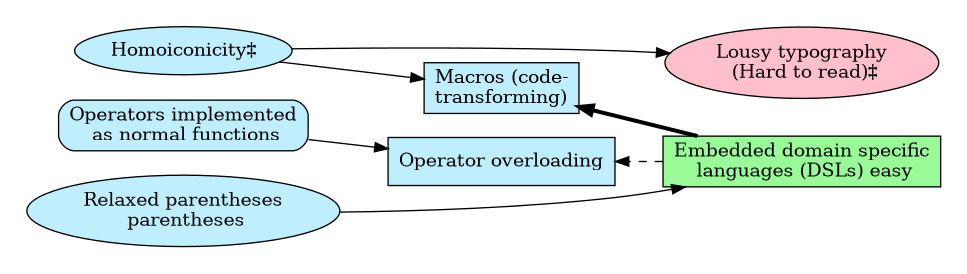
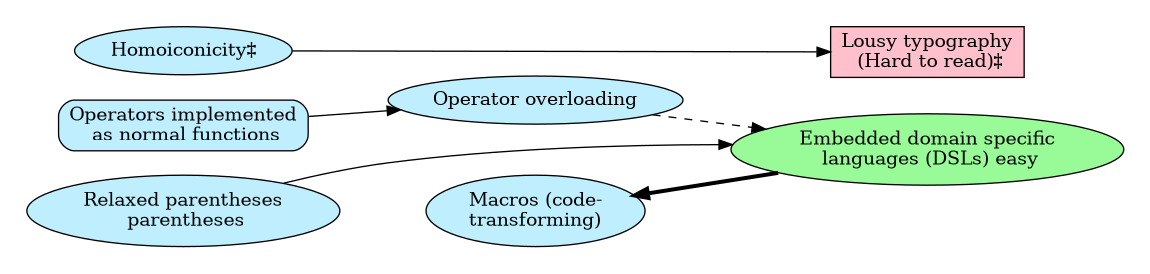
  digraph {
    color=white
    fontname=ArialRoundedMTBold
    fontsize=16
    rankdir=LR
    node [fillcolor=lightblue1 style=filled]
    n1 [label="Homoiconicity‡"]
    n2 [label="Operators implemented\n as normal functions" shape=Mrecord]
    n3 [label="Relaxed parentheses\n parentheses"]
-   n4 [fillcolor=palegreen label="Embedded domain specific\n languages (DSLs) easy" shape=box]
-   n5 [fillcolor=pink label="Lousy typography\n (Hard to read)‡" shape=ellipse]
-   n6 [label="Macros (code-\ntransforming)" shape=box]
-   n7 [label="Operator overloading" shape=box]
+   n4 [fillcolor=palegreen label="Embedded domain specific\n languages (DSLs) easy" shape=ellipse]
+   n5 [fillcolor=pink label="Lousy typography\n (Hard to read)‡" shape=box]
+   n6 [label="Macros (code-\ntransforming)"]
+   n7 [label="Operator overloading"]
    subgraph cluster_1 {
      n6
      n7
      subgraph sub_2 {
        rank=source
        n1
        n2
        n3
      }
      subgraph sub_3 {
        rank=sink
        n4
        n5
      }
    }
    n1 -> n5 [style=solid]
-   n1 -> n6
    n2 -> n7
    n3 -> n4
    n4 -> n6 [penwidth=3]
-   n4 -> n7 [style=dashed]
+   n7 -> n4 [style=dashed]
  }
